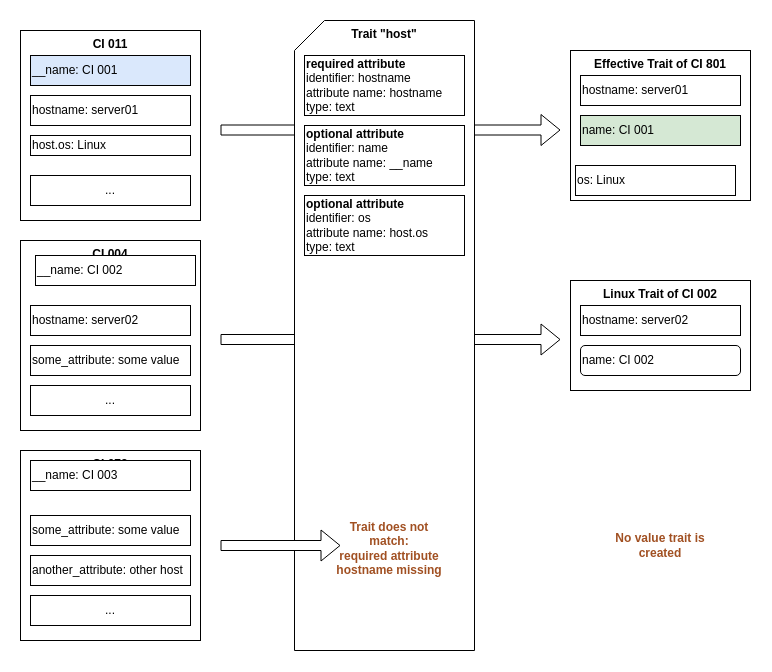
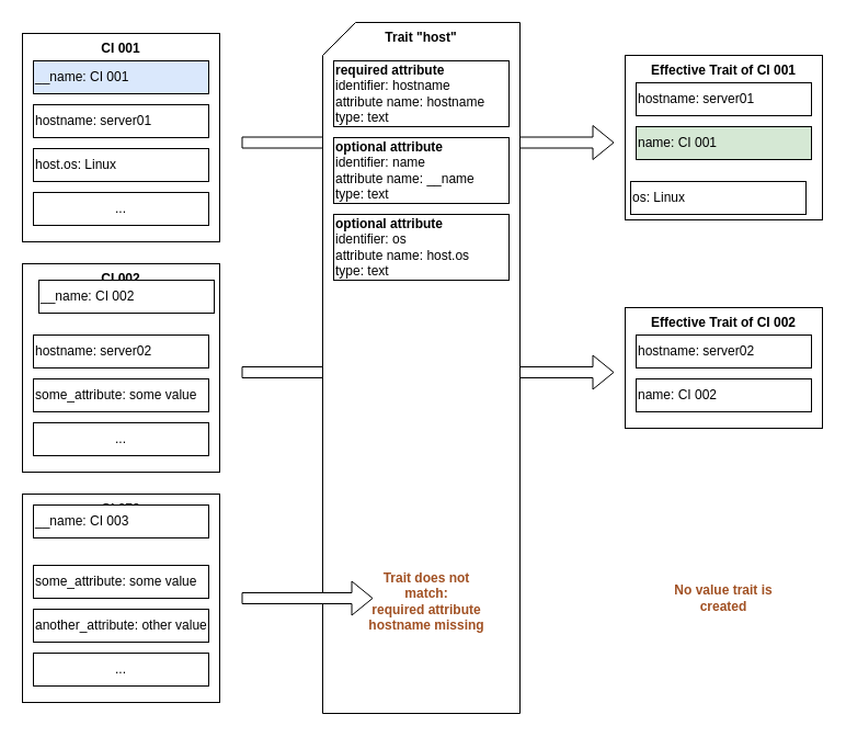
  <mxCell id="0" />
  <mxCell id="1" parent="0" />
  <mxCell id="2" value="" style="shape=flexArrow;endArrow=classic;html=1;fillColor=#ffffff;" edge="1" parent="1"><mxGeometry width="50" height="50" relative="1" as="geometry"><mxPoint x="220" y="339" as="sourcePoint" /><mxPoint x="560" y="339" as="targetPoint" /></mxGeometry></mxCell>
  <mxCell id="3" value="" style="shape=flexArrow;endArrow=classic;html=1;fillColor=#ffffff;" edge="1" parent="1"><mxGeometry width="50" height="50" relative="1" as="geometry"><mxPoint x="220" y="129.5" as="sourcePoint" /><mxPoint x="560" y="129.5" as="targetPoint" /></mxGeometry></mxCell>
- <mxCell id="4" value="CI 011" style="rounded=0;whiteSpace=wrap;html=1;verticalAlign=top;fontStyle=1" vertex="1" parent="1"><mxGeometry x="20" y="30" width="180" height="190" as="geometry" /></mxCell>
+ <mxCell id="4" value="CI 001" style="rounded=0;whiteSpace=wrap;html=1;verticalAlign=top;fontStyle=1" vertex="1" parent="1"><mxGeometry x="20" y="30" width="180" height="190" as="geometry" /></mxCell>
  <mxCell id="5" value="hostname: server01" style="rounded=0;whiteSpace=wrap;html=1;align=left;" vertex="1" parent="1"><mxGeometry x="30" y="95" width="160" height="30" as="geometry" /></mxCell>
- <mxCell id="6" value="host.os: Linux" style="rounded=0;whiteSpace=wrap;html=1;align=left;" vertex="1" parent="1"><mxGeometry x="30" y="135" width="160" height="20" as="geometry" /></mxCell>
+ <mxCell id="6" value="host.os: Linux" style="rounded=0;whiteSpace=wrap;html=1;align=left;" vertex="1" parent="1"><mxGeometry x="30" y="135" width="160" height="30" as="geometry" /></mxCell>
  <mxCell id="7" value="..." style="rounded=0;whiteSpace=wrap;html=1;align=center;" vertex="1" parent="1"><mxGeometry x="30" y="175" width="160" height="30" as="geometry" /></mxCell>
  <mxCell id="8" value="Trait &quot;host&quot;" style="shape=card;whiteSpace=wrap;html=1;align=center;verticalAlign=top;fontStyle=1" vertex="1" parent="1"><mxGeometry x="294" y="20" width="180" height="630" as="geometry" /></mxCell>
  <mxCell id="9" value="&lt;b&gt;required attribute&amp;nbsp;&lt;br&gt;&lt;/b&gt;identifier: hostname&lt;br&gt;attribute name: hostname&lt;br&gt;type: text" style="rounded=0;whiteSpace=wrap;html=1;align=left;" vertex="1" parent="1"><mxGeometry x="304" y="55" width="160" height="60" as="geometry" /></mxCell>
  <mxCell id="10" value="&lt;b&gt;optional attribute&lt;/b&gt;&lt;br&gt;identifier: name&amp;nbsp;&lt;br&gt;attribute name: __name&lt;br&gt;type: text" style="rounded=0;whiteSpace=wrap;html=1;align=left;" vertex="1" parent="1"><mxGeometry x="304" y="125" width="160" height="60" as="geometry" /></mxCell>
  <mxCell id="11" value="__name: CI 001" style="rounded=0;whiteSpace=wrap;html=1;align=left;fillColor=#dae8fc;" vertex="1" parent="1"><mxGeometry x="30" y="55" width="160" height="30" as="geometry" /></mxCell>
- <mxCell id="12" value="CI 004" style="rounded=0;whiteSpace=wrap;html=1;verticalAlign=top;fontStyle=1" vertex="1" parent="1"><mxGeometry x="20" y="240" width="180" height="190" as="geometry" /></mxCell>
+ <mxCell id="12" value="CI 002" style="rounded=0;whiteSpace=wrap;html=1;verticalAlign=top;fontStyle=1" vertex="1" parent="1"><mxGeometry x="20" y="240" width="180" height="190" as="geometry" /></mxCell>
  <mxCell id="13" value="hostname: server02" style="rounded=0;whiteSpace=wrap;html=1;align=left;" vertex="1" parent="1"><mxGeometry x="30" y="305" width="160" height="30" as="geometry" /></mxCell>
  <mxCell id="14" value="some_attribute: some value" style="rounded=0;whiteSpace=wrap;html=1;align=left;" vertex="1" parent="1"><mxGeometry x="30" y="345" width="160" height="30" as="geometry" /></mxCell>
  <mxCell id="15" value="..." style="rounded=0;whiteSpace=wrap;html=1;align=center;" vertex="1" parent="1"><mxGeometry x="30" y="385" width="160" height="30" as="geometry" /></mxCell>
  <mxCell id="16" value="__name: CI 002" style="rounded=0;whiteSpace=wrap;html=1;align=left;" vertex="1" parent="1"><mxGeometry x="35" y="255" width="160" height="30" as="geometry" /></mxCell>
  <mxCell id="17" value="&lt;b&gt;optional attribute&lt;/b&gt;&lt;br&gt;identifier: os&lt;br&gt;attribute name: host.os&lt;br&gt;type: text" style="rounded=0;whiteSpace=wrap;html=1;align=left;" vertex="1" parent="1"><mxGeometry x="304" y="195" width="160" height="60" as="geometry" /></mxCell>
  <mxCell id="18" value="CI 073" style="rounded=0;whiteSpace=wrap;html=1;verticalAlign=top;fontStyle=1" vertex="1" parent="1"><mxGeometry x="20" y="450" width="180" height="190" as="geometry" /></mxCell>
  <mxCell id="19" value="some_attribute: some value" style="rounded=0;whiteSpace=wrap;html=1;align=left;" vertex="1" parent="1"><mxGeometry x="30" y="515" width="160" height="30" as="geometry" /></mxCell>
  <mxCell id="20" value="..." style="rounded=0;whiteSpace=wrap;html=1;align=center;" vertex="1" parent="1"><mxGeometry x="30" y="595" width="160" height="30" as="geometry" /></mxCell>
  <mxCell id="21" value="__name: CI 003" style="rounded=0;whiteSpace=wrap;html=1;align=left;" vertex="1" parent="1"><mxGeometry x="30" y="460" width="160" height="30" as="geometry" /></mxCell>
- <mxCell id="22" value="another_attribute: other host" style="rounded=0;whiteSpace=wrap;html=1;align=left;" vertex="1" parent="1"><mxGeometry x="30" y="555" width="160" height="30" as="geometry" /></mxCell>
- <mxCell id="23" value="Effective Trait of CI 801" style="rounded=0;whiteSpace=wrap;html=1;verticalAlign=top;fontStyle=1" vertex="1" parent="1"><mxGeometry x="570" y="50" width="180" height="150" as="geometry" /></mxCell>
+ <mxCell id="22" value="another_attribute: other value" style="rounded=0;whiteSpace=wrap;html=1;align=left;" vertex="1" parent="1"><mxGeometry x="30" y="555" width="160" height="30" as="geometry" /></mxCell>
+ <mxCell id="23" value="Effective Trait of CI 001" style="rounded=0;whiteSpace=wrap;html=1;verticalAlign=top;fontStyle=1" vertex="1" parent="1"><mxGeometry x="570" y="50" width="180" height="150" as="geometry" /></mxCell>
  <mxCell id="24" value="name: CI 001" style="rounded=0;whiteSpace=wrap;html=1;align=left;fillColor=#d5e8d4;" vertex="1" parent="1"><mxGeometry x="580" y="115" width="160" height="30" as="geometry" /></mxCell>
  <mxCell id="25" value="os: Linux" style="rounded=0;whiteSpace=wrap;html=1;align=left;" vertex="1" parent="1"><mxGeometry x="575" y="165" width="160" height="30" as="geometry" /></mxCell>
  <mxCell id="26" value="&lt;span&gt;hostname: server01&lt;/span&gt;" style="rounded=0;whiteSpace=wrap;html=1;align=left;" vertex="1" parent="1"><mxGeometry x="580" y="75" width="160" height="30" as="geometry" /></mxCell>
- <mxCell id="27" value="Linux Trait of CI 002" style="rounded=0;whiteSpace=wrap;html=1;verticalAlign=top;fontStyle=1" vertex="1" parent="1"><mxGeometry x="570" y="280" width="180" height="110" as="geometry" /></mxCell>
- <mxCell id="28" value="name: CI 002" style="whiteSpace=wrap;html=1;align=left;rounded=1;" vertex="1" parent="1"><mxGeometry x="580" y="345" width="160" height="30" as="geometry" /></mxCell>
+ <mxCell id="27" value="Effective Trait of CI 002" style="rounded=0;whiteSpace=wrap;html=1;verticalAlign=top;fontStyle=1" vertex="1" parent="1"><mxGeometry x="570" y="280" width="180" height="110" as="geometry" /></mxCell>
+ <mxCell id="28" value="name: CI 002" style="rounded=0;whiteSpace=wrap;html=1;align=left;" vertex="1" parent="1"><mxGeometry x="580" y="345" width="160" height="30" as="geometry" /></mxCell>
  <mxCell id="29" value="&lt;span&gt;hostname: server02&lt;/span&gt;" style="rounded=0;whiteSpace=wrap;html=1;align=left;" vertex="1" parent="1"><mxGeometry x="580" y="305" width="160" height="30" as="geometry" /></mxCell>
  <mxCell id="30" value="" style="shape=flexArrow;endArrow=classic;html=1;fillColor=#ffffff;" edge="1" parent="1"><mxGeometry width="50" height="50" relative="1" as="geometry"><mxPoint x="220" y="545" as="sourcePoint" /><mxPoint x="340" y="545" as="targetPoint" /></mxGeometry></mxCell>
  <mxCell id="31" value="Trait does not match:&lt;br&gt;required attribute hostname missing" style="text;html=1;strokeColor=none;fillColor=none;align=center;verticalAlign=middle;whiteSpace=wrap;rounded=0;fontStyle=1;fontColor=#A15022;" vertex="1" parent="1"><mxGeometry x="334" y="500" width="110" height="95" as="geometry" /></mxCell>
  <mxCell id="32" value="No value trait is created" style="text;html=1;strokeColor=none;fillColor=none;align=center;verticalAlign=middle;whiteSpace=wrap;rounded=0;fontStyle=1;fontColor=#A15022;" vertex="1" parent="1"><mxGeometry x="605" y="497.5" width="110" height="95" as="geometry" /></mxCell>
